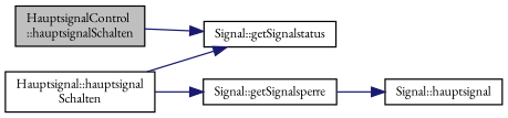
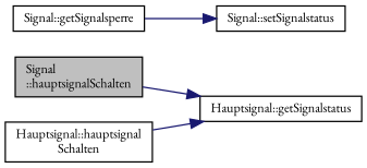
  digraph {
    fontname="EB Garamond"
    rankdir=LR
    node [color=black fillcolor=white fontname="EB Garamond" fontsize=10 shape=record style=filled]
    edge [color=midnightblue fontname="EB Garamond" fontsize=10 labelfontname=Helvetica labelfontsize=10 style=solid]
-   n1 [fillcolor=grey75 fontcolor=black height=0.2 label="HauptsignalControl\l::hauptsignalSchalten" width=0.4]
-   n2 [height=0.2 label="Signal::getSignalstatus" width=0.4]
+   n1 [fillcolor=grey75 fontcolor=black height=0.2 label="Signal\l::hauptsignalSchalten" width=0.4]
+   n2 [height=0.2 label="Hauptsignal::getSignalstatus" width=0.4]
    n3 [height=0.2 label="Hauptsignal::hauptsignal\lSchalten" width=0.4]
    n4 [height=0.2 label="Signal::getSignalsperre" width=0.4]
-   n5 [height=0.2 label="Signal::hauptsignal" width=0.4]
+   n5 [height=0.2 label="Signal::setSignalstatus" width=0.4]
    n1 -> n2
    n3 -> n2
-   n3 -> n4
    n4 -> n5
  }
